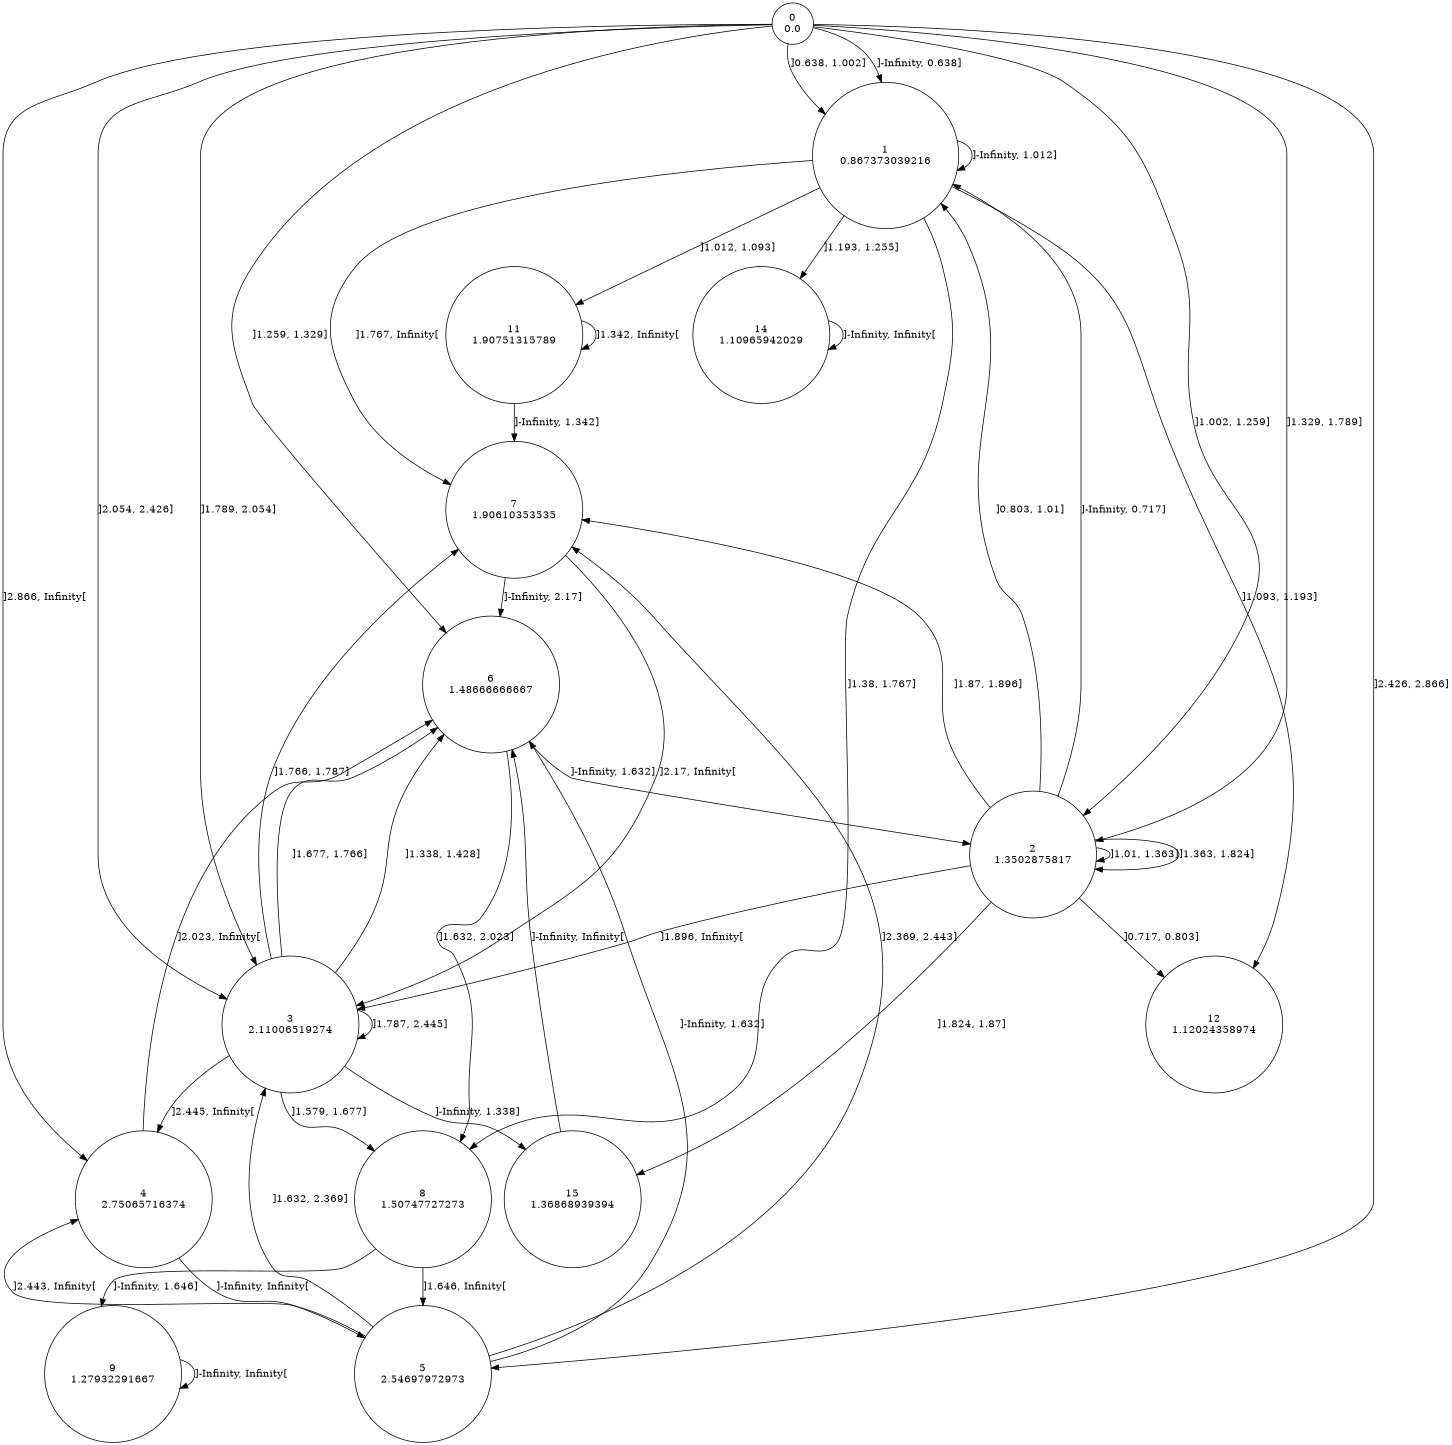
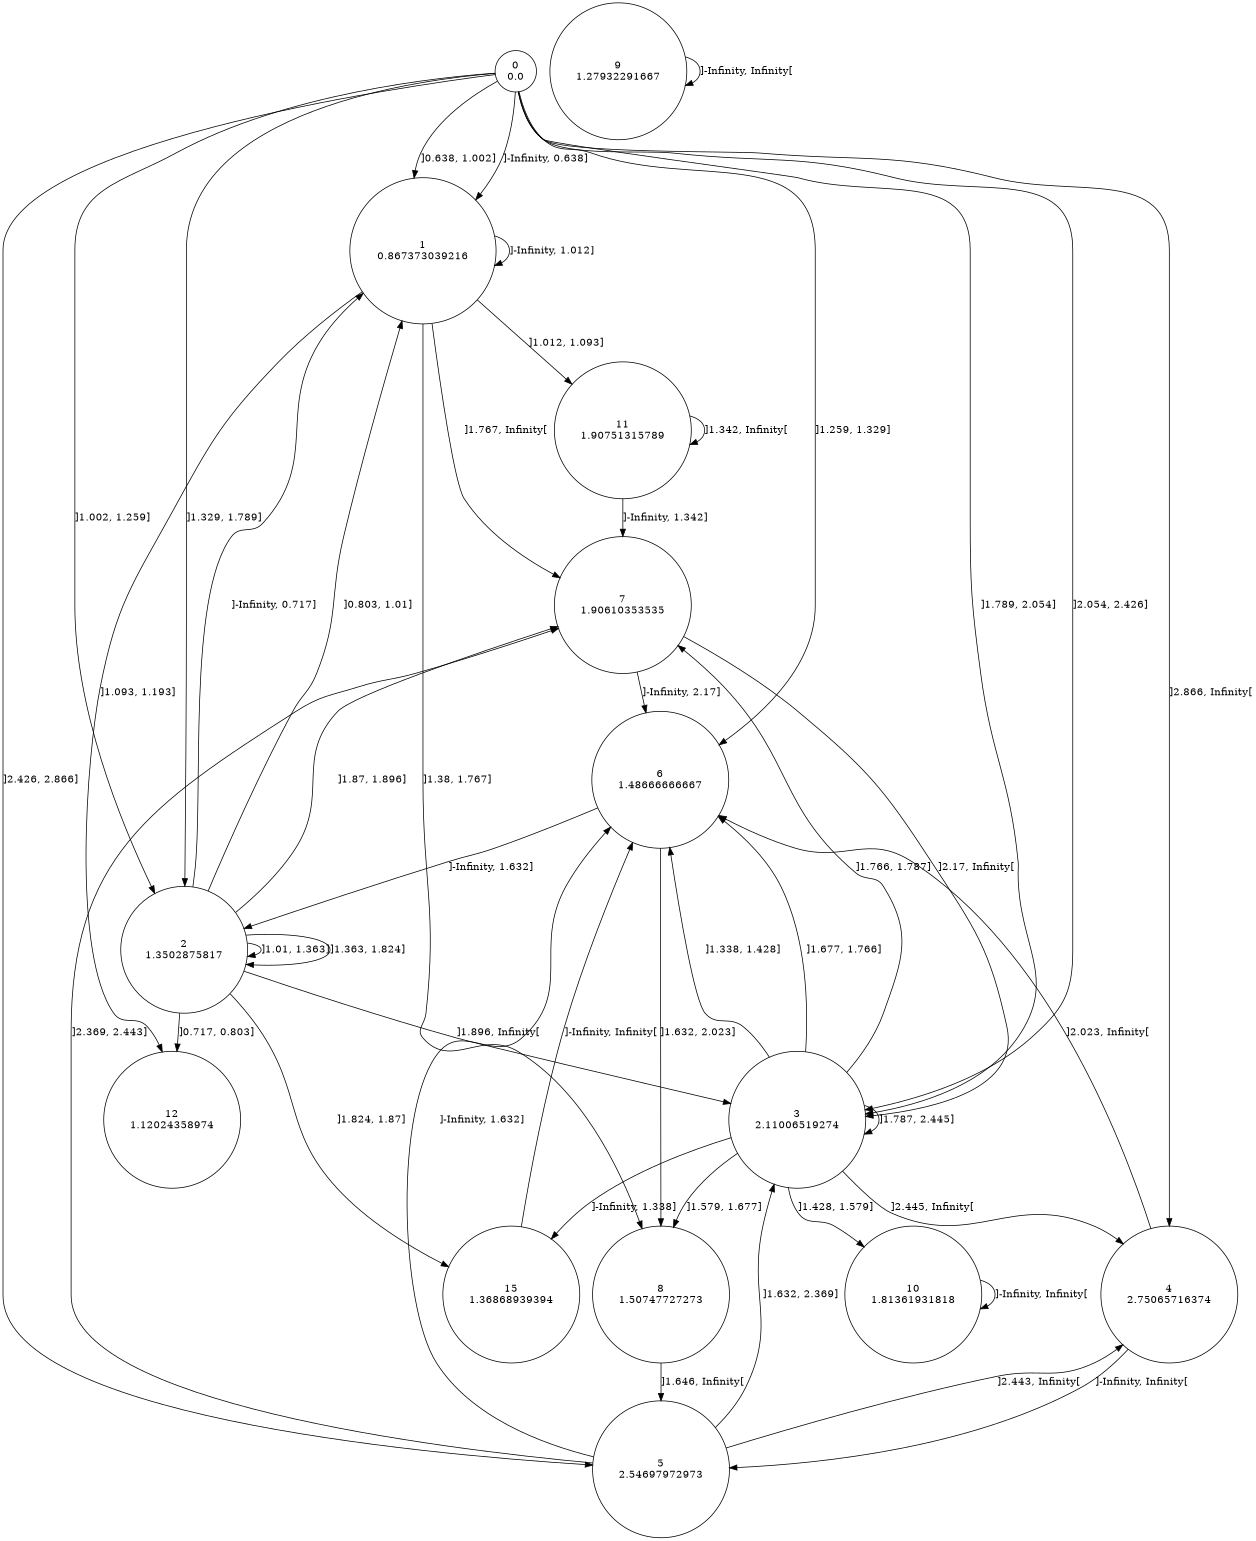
  digraph {
    node [shape=circle]
    n1 [label="0\n0.0"]
    n2 [label="1\n0.867373039216"]
    n3 [label="2\n1.3502875817"]
    n4 [label="6\n1.48666666667"]
    n5 [label="3\n2.11006519274"]
    n6 [label="5\n2.54697972973"]
    n7 [label="4\n2.75065716374"]
    n8 [label="11\n1.90751315789"]
    n9 [label="12\n1.12024358974"]
-   n10 [label="14\n1.10965942029"]
    n11 [label="8\n1.50747727273"]
    n12 [label="7\n1.90610353535"]
    n13 [label="15\n1.36868939394"]
+   n14 [label="10\n1.81361931818"]
    n15 [label="9\n1.27932291667"]
    n1 -> n2 [label="]-Infinity, 0.638]"]
    n1 -> n2 [label="]0.638, 1.002]"]
    n1 -> n3 [label="]1.002, 1.259]"]
    n1 -> n3 [label="]1.329, 1.789]"]
    n1 -> n4 [label="]1.259, 1.329]"]
    n1 -> n5 [label="]1.789, 2.054]"]
    n1 -> n5 [label="]2.054, 2.426]"]
    n1 -> n6 [label="]2.426, 2.866]"]
    n1 -> n7 [label="]2.866, Infinity["]
    n2 -> n2 [label="]-Infinity, 1.012]"]
    n2 -> n8 [label="]1.012, 1.093]"]
    n2 -> n9 [label="]1.093, 1.193]"]
-   n2 -> n10 [label="]1.193, 1.255]"]
    n2 -> n11 [label="]1.38, 1.767]"]
    n2 -> n12 [label="]1.767, Infinity["]
    n3 -> n2 [label="]-Infinity, 0.717]"]
    n3 -> n2 [label="]0.803, 1.01]"]
    n3 -> n3 [label="]1.01, 1.363]"]
    n3 -> n3 [label="]1.363, 1.824]"]
    n3 -> n5 [label="]1.896, Infinity["]
    n3 -> n9 [label="]0.717, 0.803]"]
    n3 -> n12 [label="]1.87, 1.896]"]
    n3 -> n13 [label="]1.824, 1.87]"]
    n4 -> n3 [label="]-Infinity, 1.632]"]
    n4 -> n11 [label="]1.632, 2.023]"]
    n5 -> n4 [label="]1.338, 1.428]"]
    n5 -> n4 [label="]1.677, 1.766]"]
    n5 -> n5 [label="]1.787, 2.445]"]
    n5 -> n7 [label="]2.445, Infinity["]
    n5 -> n11 [label="]1.579, 1.677]"]
    n5 -> n12 [label="]1.766, 1.787]"]
    n5 -> n13 [label="]-Infinity, 1.338]"]
+   n5 -> n14 [label="]1.428, 1.579]"]
    n6 -> n4 [label="]-Infinity, 1.632]"]
    n6 -> n5 [label="]1.632, 2.369]"]
    n6 -> n7 [label="]2.443, Infinity["]
    n6 -> n12 [label="]2.369, 2.443]"]
    n7 -> n4 [label="]2.023, Infinity["]
    n7 -> n6 [label="]-Infinity, Infinity["]
    n8 -> n8 [label="]1.342, Infinity["]
    n8 -> n12 [label="]-Infinity, 1.342]"]
-   n10 -> n10 [label="]-Infinity, Infinity["]
    n11 -> n6 [label="]1.646, Infinity["]
-   n11 -> n15 [label="]-Infinity, 1.646]"]
    n12 -> n4 [label="]-Infinity, 2.17]"]
    n12 -> n5 [label="]2.17, Infinity["]
    n13 -> n4 [label="]-Infinity, Infinity["]
+   n14 -> n14 [label="]-Infinity, Infinity["]
    n15 -> n15 [label="]-Infinity, Infinity["]
  }
